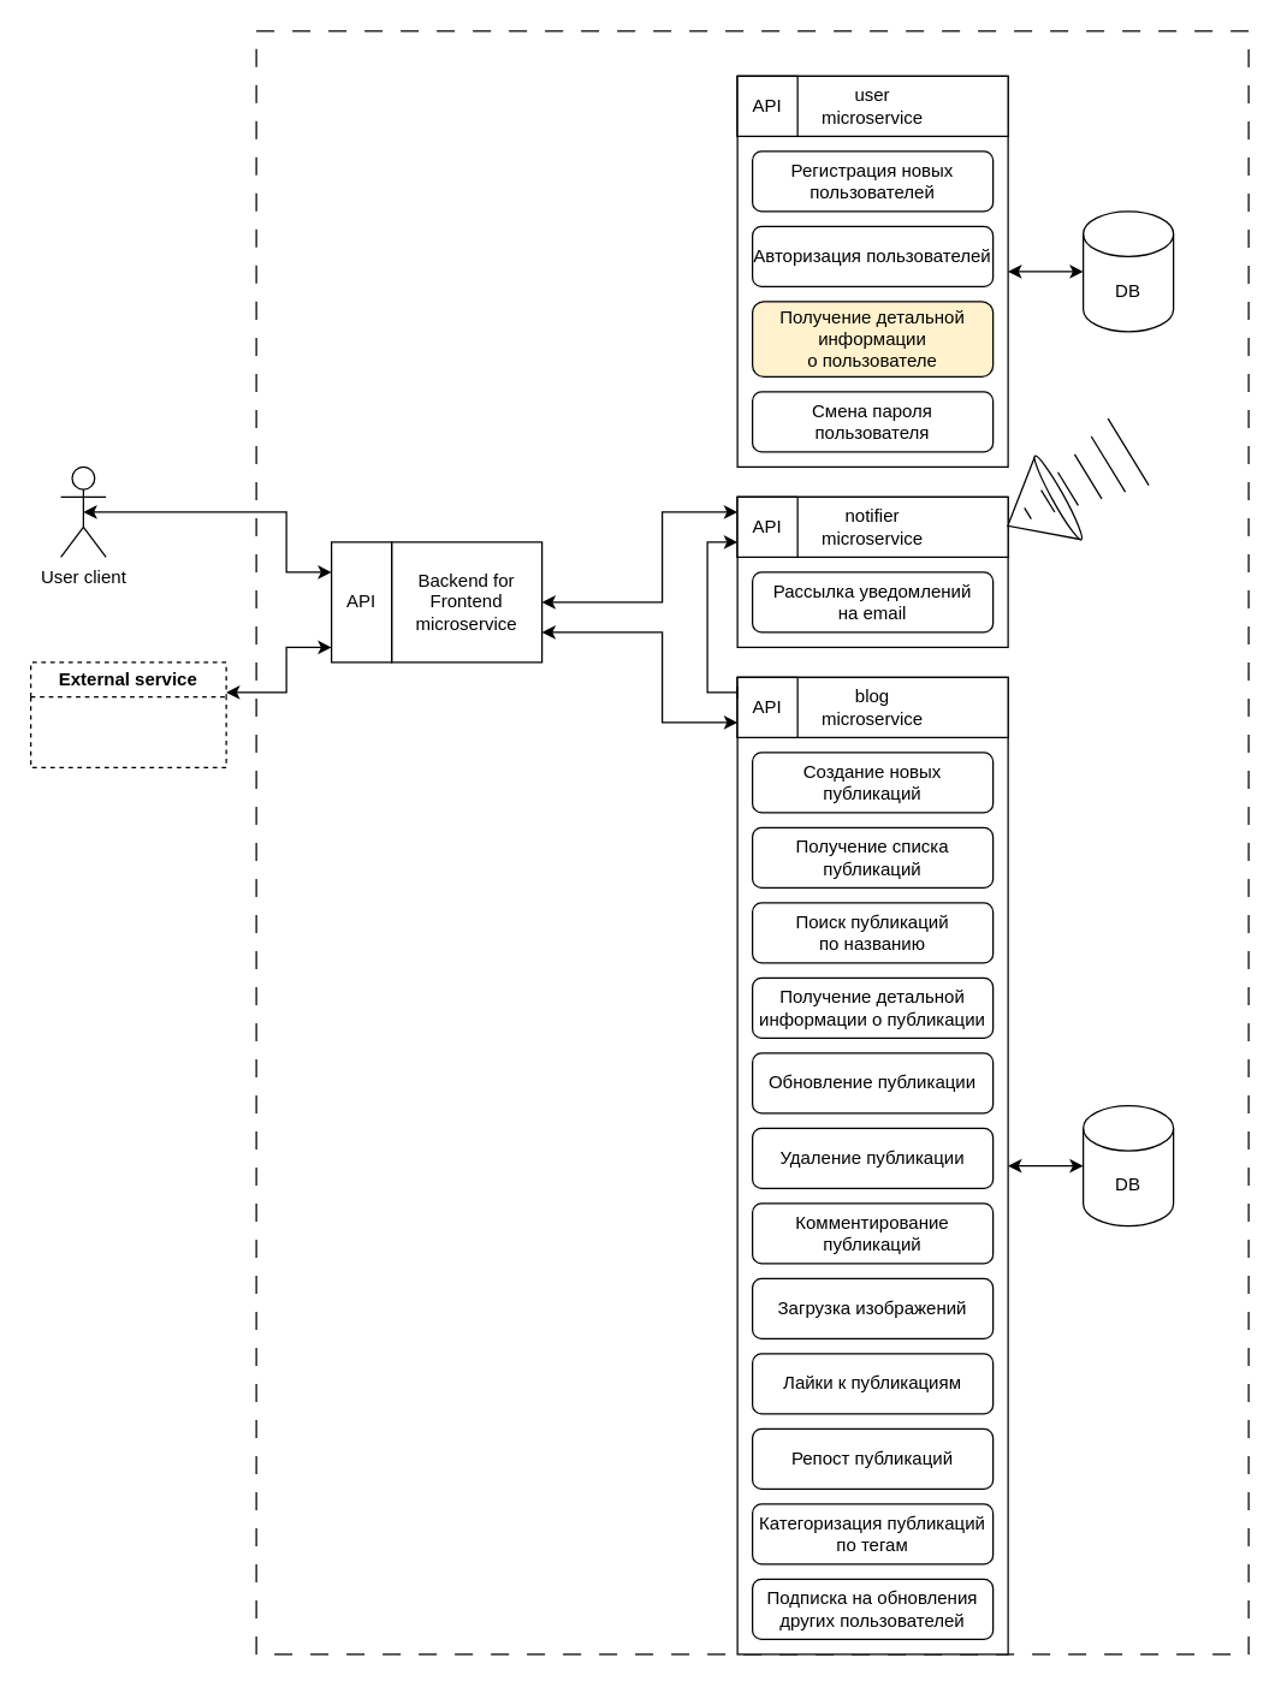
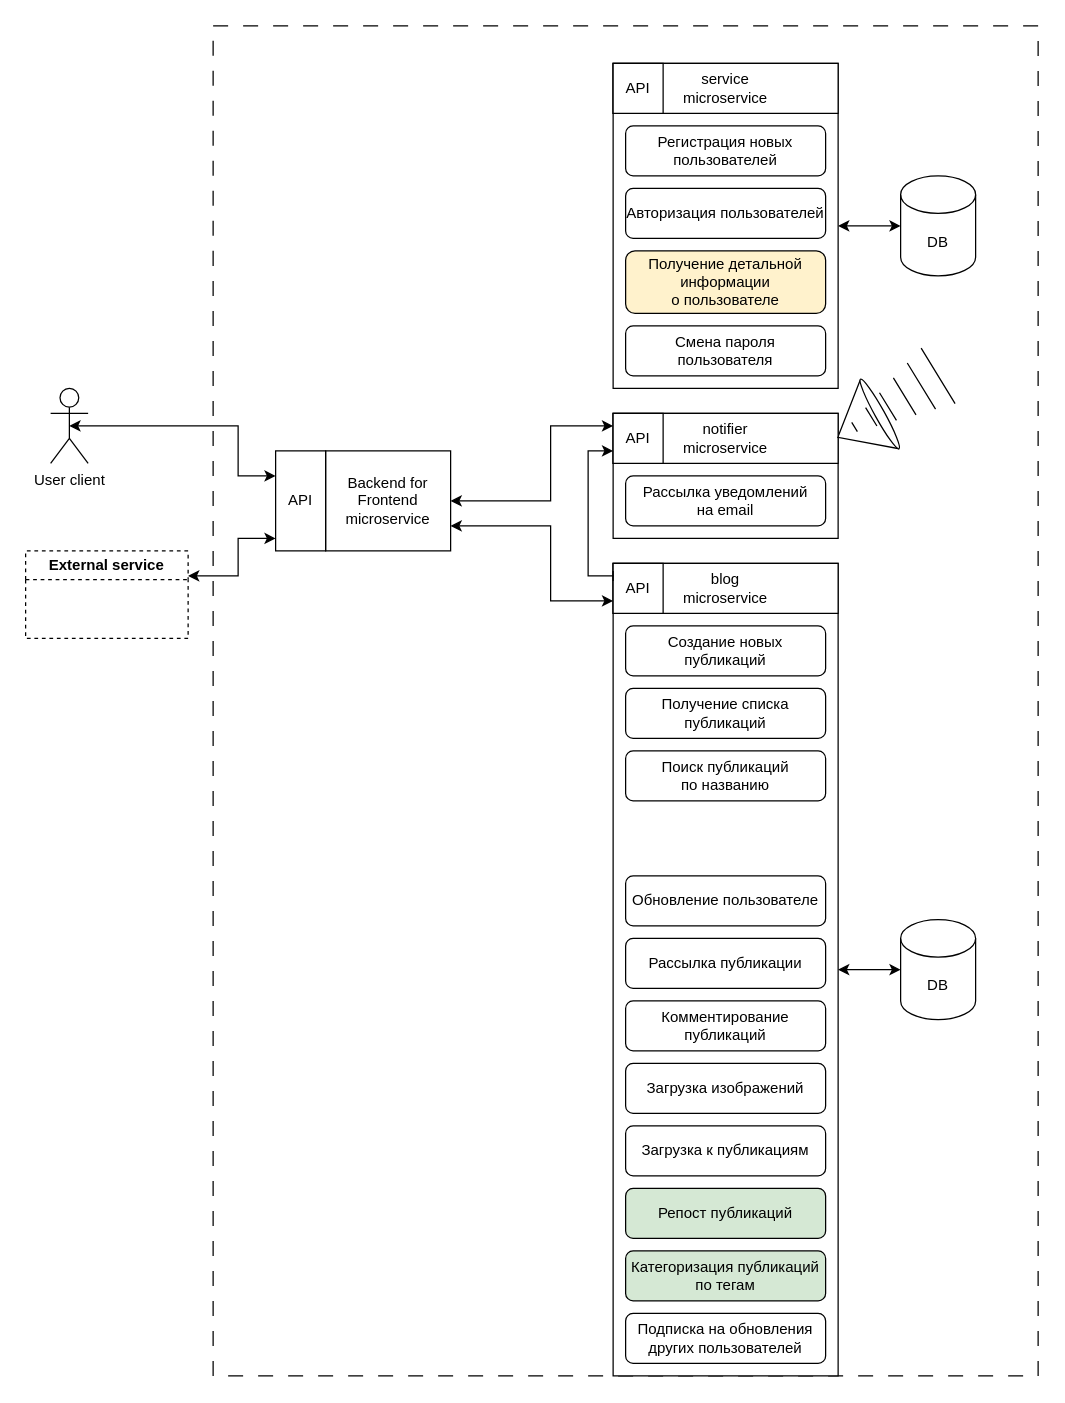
  <mxCell id="0" />
  <mxCell id="1" parent="0" />
  <mxCell id="2" value="" style="rounded=0;whiteSpace=wrap;html=1;dashed=1;dashPattern=12 12;" vertex="1" parent="1"><mxGeometry x="170" width="660" height="1080" as="geometry" y="20" /></mxCell>
  <mxCell id="3" value="" style="verticalLabelPosition=bottom;verticalAlign=top;html=1;shape=mxgraph.basic.cone;rotation=-119;" vertex="1" parent="1"><mxGeometry x="656.5" y="317.73" width="63.5" height="42.27" as="geometry" /></mxCell>
  <mxCell id="4" value="" style="rounded=0;whiteSpace=wrap;html=1;" vertex="1" parent="1"><mxGeometry x="490" y="50" width="180" height="260" as="geometry" /></mxCell>
- <mxCell id="5" value="user&lt;br&gt;microservice" style="rounded=0;whiteSpace=wrap;html=1;" vertex="1" parent="1"><mxGeometry x="490" y="50" width="180" height="40" as="geometry" /></mxCell>
+ <mxCell id="5" value="service&lt;br&gt;microservice" style="rounded=0;whiteSpace=wrap;html=1;" vertex="1" parent="1"><mxGeometry x="490" y="50" width="180" height="40" as="geometry" /></mxCell>
  <mxCell id="6" value="" style="rounded=0;whiteSpace=wrap;html=1;" vertex="1" parent="1"><mxGeometry x="490" y="450" width="180" height="650" as="geometry" /></mxCell>
  <mxCell id="7" value="blog&lt;br style=&quot;border-color: var(--border-color);&quot;&gt;microservice" style="rounded=0;whiteSpace=wrap;html=1;" vertex="1" parent="1"><mxGeometry x="490" y="450" width="180" height="40" as="geometry" /></mxCell>
  <mxCell id="8" value="Регистрация новых пользователей" style="rounded=1;whiteSpace=wrap;html=1;" vertex="1" parent="1"><mxGeometry x="500" y="100" width="160" height="40" as="geometry" /></mxCell>
  <mxCell id="9" value="Авторизация пользователей" style="rounded=1;whiteSpace=wrap;html=1;" vertex="1" parent="1"><mxGeometry x="500" y="150" width="160" height="40" as="geometry" /></mxCell>
  <mxCell id="10" value="Создание новых публикаций" style="rounded=1;whiteSpace=wrap;html=1;" vertex="1" parent="1"><mxGeometry x="500" y="500" width="160" height="40" as="geometry" /></mxCell>
- <mxCell id="11" value="Получение детальной информации о&amp;nbsp;публикации" style="rounded=1;whiteSpace=wrap;html=1;" vertex="1" parent="1"><mxGeometry x="500" y="650" width="160" height="40" as="geometry" /></mxCell>
- <mxCell id="12" value="Обновление публикации" style="rounded=1;whiteSpace=wrap;html=1;" vertex="1" parent="1"><mxGeometry x="500" y="700" width="160" height="40" as="geometry" /></mxCell>
- <mxCell id="13" value="Удаление публикации" style="rounded=1;whiteSpace=wrap;html=1;" vertex="1" parent="1"><mxGeometry x="500" y="750" width="160" height="40" as="geometry" /></mxCell>
+ <mxCell id="12" value="Обновление пользователе" style="rounded=1;whiteSpace=wrap;html=1;" vertex="1" parent="1"><mxGeometry x="500" y="700" width="160" height="40" as="geometry" /></mxCell>
+ <mxCell id="13" value="Рассылка публикации" style="rounded=1;whiteSpace=wrap;html=1;" vertex="1" parent="1"><mxGeometry x="500" y="750" width="160" height="40" as="geometry" /></mxCell>
  <mxCell id="14" value="Комментирование публикаций" style="rounded=1;whiteSpace=wrap;html=1;" vertex="1" parent="1"><mxGeometry x="500" y="800" width="160" height="40" as="geometry" /></mxCell>
  <mxCell id="15" value="Загрузка изображений" style="rounded=1;whiteSpace=wrap;html=1;" vertex="1" parent="1"><mxGeometry x="500" y="850" width="160" height="40" as="geometry" /></mxCell>
- <mxCell id="16" value="Лайки к&amp;nbsp;публикациям" style="rounded=1;whiteSpace=wrap;html=1;" vertex="1" parent="1"><mxGeometry x="500" y="900" width="160" height="40" as="geometry" /></mxCell>
+ <mxCell id="16" value="Загрузка к&amp;nbsp;публикациям" style="rounded=1;whiteSpace=wrap;html=1;" vertex="1" parent="1"><mxGeometry x="500" y="900" width="160" height="40" as="geometry" /></mxCell>
  <mxCell id="17" value="Получение списка публикаций" style="rounded=1;whiteSpace=wrap;html=1;" vertex="1" parent="1"><mxGeometry x="500" y="550" width="160" height="40" as="geometry" /></mxCell>
- <mxCell id="18" value="Репост публикаций" style="rounded=1;whiteSpace=wrap;html=1;" vertex="1" parent="1"><mxGeometry x="500" y="950" width="160" height="40" as="geometry" /></mxCell>
- <mxCell id="19" value="Категоризация публикаций по&amp;nbsp;тегам" style="rounded=1;whiteSpace=wrap;html=1;" vertex="1" parent="1"><mxGeometry x="500" y="1000" width="160" height="40" as="geometry" /></mxCell>
+ <mxCell id="18" value="Репост публикаций" style="rounded=1;whiteSpace=wrap;html=1;fillColor=#d5e8d4;" vertex="1" parent="1"><mxGeometry x="500" y="950" width="160" height="40" as="geometry" /></mxCell>
+ <mxCell id="19" value="Категоризация публикаций по&amp;nbsp;тегам" style="rounded=1;whiteSpace=wrap;html=1;fillColor=#d5e8d4;" vertex="1" parent="1"><mxGeometry x="500" y="1000" width="160" height="40" as="geometry" /></mxCell>
  <mxCell id="20" value="Поиск публикаций по&amp;nbsp;названию" style="rounded=1;whiteSpace=wrap;html=1;" vertex="1" parent="1"><mxGeometry x="500" y="600" width="160" height="40" as="geometry" /></mxCell>
  <mxCell id="21" value="Подписка на&amp;nbsp;обновления других пользователей" style="rounded=1;whiteSpace=wrap;html=1;" vertex="1" parent="1"><mxGeometry x="500" y="1050" width="160" height="40" as="geometry" /></mxCell>
  <mxCell id="22" value="Получение детальной информации о&amp;nbsp;пользователе" style="rounded=1;whiteSpace=wrap;html=1;fillColor=#fff2cc;" vertex="1" parent="1"><mxGeometry x="500" y="200" width="160" height="50" as="geometry" /></mxCell>
  <mxCell id="23" value="" style="rounded=0;whiteSpace=wrap;html=1;" vertex="1" parent="1"><mxGeometry x="490" y="330" width="180" height="100" as="geometry" /></mxCell>
  <mxCell id="24" value="notifier&lt;br style=&quot;border-color: var(--border-color);&quot;&gt;microservice" style="rounded=0;whiteSpace=wrap;html=1;" vertex="1" parent="1"><mxGeometry x="490" y="330" width="180" height="40" as="geometry" /></mxCell>
  <mxCell id="25" value="Рассылка уведомлений на&amp;nbsp;email" style="rounded=1;whiteSpace=wrap;html=1;" vertex="1" parent="1"><mxGeometry x="500" y="380" width="160" height="40" as="geometry" /></mxCell>
  <mxCell id="26" style="edgeStyle=orthogonalEdgeStyle;rounded=0;orthogonalLoop=1;jettySize=auto;html=1;exitX=0.5;exitY=1;exitDx=0;exitDy=0;" edge="1" parent="1" source="6" target="6"><mxGeometry relative="1" as="geometry" /></mxCell>
  <mxCell id="27" value="Смена пароля пользователя" style="rounded=1;whiteSpace=wrap;html=1;" vertex="1" parent="1"><mxGeometry x="500" y="260" width="160" height="40" as="geometry" /></mxCell>
  <mxCell id="28" value="Backend for Frontend&lt;br style=&quot;border-color: var(--border-color);&quot;&gt;microservice" style="rounded=0;whiteSpace=wrap;html=1;" vertex="1" parent="1"><mxGeometry x="260" y="360" width="100" height="80" as="geometry" /></mxCell>
  <mxCell id="29" value="" style="endArrow=classic;startArrow=classic;html=1;rounded=0;entryX=0;entryY=0.25;entryDx=0;entryDy=0;exitX=1;exitY=0.5;exitDx=0;exitDy=0;" edge="1" parent="1" source="28" target="41"><mxGeometry width="50" height="50" relative="1" as="geometry"><mxPoint x="410" y="400" as="sourcePoint" /><mxPoint x="460" y="350" as="targetPoint" /><Array as="points"><mxPoint x="440" y="400" /><mxPoint x="440" y="340" /></Array></mxGeometry></mxCell>
  <mxCell id="30" value="" style="endArrow=classic;startArrow=classic;html=1;rounded=0;exitX=1;exitY=0.75;exitDx=0;exitDy=0;entryX=0;entryY=0.75;entryDx=0;entryDy=0;" edge="1" parent="1" source="28" target="42"><mxGeometry width="50" height="50" relative="1" as="geometry"><mxPoint x="400" y="550" as="sourcePoint" /><mxPoint x="450" y="500" as="targetPoint" /><Array as="points"><mxPoint x="440" y="420" /><mxPoint x="440" y="480" /></Array></mxGeometry></mxCell>
  <mxCell id="31" value="User client" style="shape=umlActor;verticalLabelPosition=bottom;verticalAlign=top;html=1;outlineConnect=0;" vertex="1" parent="1"><mxGeometry x="40" y="310" width="30" height="60" as="geometry" /></mxCell>
  <mxCell id="32" value="External service" style="swimlane;whiteSpace=wrap;html=1;dashed=1;" vertex="1" parent="1"><mxGeometry x="20" y="440" width="130" height="70" as="geometry" /></mxCell>
  <mxCell id="33" value="" style="endArrow=classic;startArrow=classic;html=1;rounded=0;exitX=0.5;exitY=0.5;exitDx=0;exitDy=0;exitPerimeter=0;entryX=0;entryY=0.25;entryDx=0;entryDy=0;" edge="1" parent="1" source="31" target="39"><mxGeometry width="50" height="50" relative="1" as="geometry"><mxPoint x="80" y="350" as="sourcePoint" /><mxPoint x="130" y="300" as="targetPoint" /><Array as="points"><mxPoint x="190" y="340" /><mxPoint x="190" y="380" /></Array></mxGeometry></mxCell>
  <mxCell id="34" value="" style="endArrow=classic;startArrow=classic;html=1;rounded=0;" edge="1" parent="1"><mxGeometry width="50" height="50" relative="1" as="geometry"><mxPoint x="150" y="460" as="sourcePoint" /><mxPoint x="220" y="430" as="targetPoint" /><Array as="points"><mxPoint x="190" y="460" /><mxPoint x="190" y="430" /></Array></mxGeometry></mxCell>
  <mxCell id="35" value="DB" style="shape=cylinder3;whiteSpace=wrap;html=1;boundedLbl=1;backgroundOutline=1;size=15;" vertex="1" parent="1"><mxGeometry x="720" y="140" width="60" height="80" as="geometry" /></mxCell>
  <mxCell id="36" value="DB" style="shape=cylinder3;whiteSpace=wrap;html=1;boundedLbl=1;backgroundOutline=1;size=15;" vertex="1" parent="1"><mxGeometry x="720" y="735" width="60" height="80" as="geometry" /></mxCell>
  <mxCell id="37" value="" style="endArrow=classic;startArrow=classic;html=1;rounded=0;entryX=0;entryY=0.5;entryDx=0;entryDy=0;entryPerimeter=0;exitX=1;exitY=0.5;exitDx=0;exitDy=0;" edge="1" parent="1" source="4" target="35"><mxGeometry width="50" height="50" relative="1" as="geometry"><mxPoint x="660" y="260" as="sourcePoint" /><mxPoint x="710" y="210" as="targetPoint" /></mxGeometry></mxCell>
  <mxCell id="38" value="" style="endArrow=classic;startArrow=classic;html=1;rounded=0;entryX=1;entryY=0.5;entryDx=0;entryDy=0;exitX=0;exitY=0.5;exitDx=0;exitDy=0;exitPerimeter=0;" edge="1" parent="1" source="36" target="6"><mxGeometry width="50" height="50" relative="1" as="geometry"><mxPoint x="720" y="590" as="sourcePoint" /><mxPoint x="770" y="540" as="targetPoint" /></mxGeometry></mxCell>
  <mxCell id="39" value="API" style="rounded=0;whiteSpace=wrap;html=1;" vertex="1" parent="1"><mxGeometry x="220" y="360" width="40" height="80" as="geometry" /></mxCell>
  <mxCell id="40" value="API" style="rounded=0;whiteSpace=wrap;html=1;" vertex="1" parent="1"><mxGeometry x="490" y="50" width="40" height="40" as="geometry" /></mxCell>
  <mxCell id="41" value="API" style="rounded=0;whiteSpace=wrap;html=1;" vertex="1" parent="1"><mxGeometry x="490" y="330" width="40" height="40" as="geometry" /></mxCell>
  <mxCell id="42" value="API" style="rounded=0;whiteSpace=wrap;html=1;" vertex="1" parent="1"><mxGeometry x="490" y="450" width="40" height="40" as="geometry" /></mxCell>
  <mxCell id="43" value="" style="shape=mxgraph.arrows2.wedgeArrowDashed2;html=1;bendable=0;startWidth=18;stepSize=15;rounded=0;" edge="1" parent="1" source="3"><mxGeometry width="100" height="100" relative="1" as="geometry"><mxPoint x="720" y="330" as="sourcePoint" /><mxPoint x="670" y="350" as="targetPoint" /></mxGeometry></mxCell>
  <mxCell id="44" value="" style="shape=mxgraph.arrows2.wedgeArrowDashed2;html=1;bendable=0;startWidth=26;stepSize=15;rounded=0;entryX=0.5;entryY=0;entryDx=0;entryDy=0;entryPerimeter=0;" edge="1" parent="1" target="3"><mxGeometry width="100" height="100" relative="1" as="geometry"><mxPoint x="750" y="300" as="sourcePoint" /><mxPoint x="670" y="350" as="targetPoint" /></mxGeometry></mxCell>
  <mxCell id="45" value="" style="endArrow=classic;startArrow=baseDash;html=1;rounded=0;exitX=0;exitY=0.25;exitDx=0;exitDy=0;startFill=0;" edge="1" parent="1" source="42"><mxGeometry width="50" height="50" relative="1" as="geometry"><mxPoint x="440" y="410" as="sourcePoint" /><mxPoint x="490" y="360" as="targetPoint" /><Array as="points"><mxPoint x="470" y="460" /><mxPoint x="470" y="360" /></Array></mxGeometry></mxCell>
